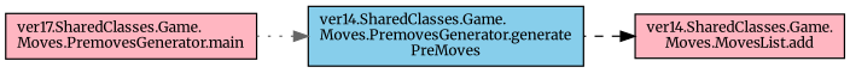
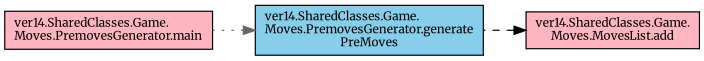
  digraph {
    rankdir=RL
    fontname=Merriweather
    node [color=black fillcolor=lightpink fontname=Merriweather fontsize=10 shape=record style=filled]
    edge [dir=back fontname=Merriweather fontsize=10 labelfontname=Helvetica labelfontsize=10]
    n1 [fontcolor=black height=0.2 label="ver14.SharedClasses.Game.\lMoves.MovesList.add" width=0.4]
    n2 [fillcolor=skyblue height=0.2 label="ver14.SharedClasses.Game.\lMoves.PremovesGenerator.generate\lPreMoves" width=0.4]
-   n3 [height=0.2 label="ver17.SharedClasses.Game.\lMoves.PremovesGenerator.main" width=0.4]
+   n3 [height=0.2 label="ver14.SharedClasses.Game.\lMoves.PremovesGenerator.main" width=0.4]
    n1 -> n2 [color=black style=dashed]
    n2 -> n3 [color=gray40 style=dotted]
  }
